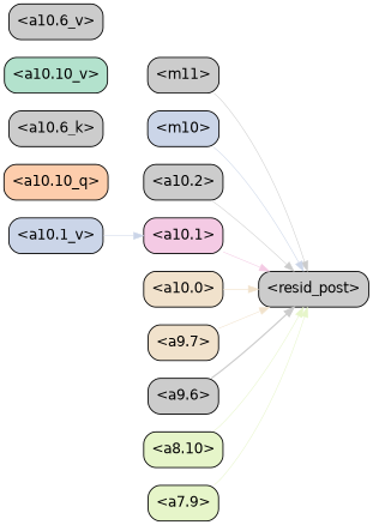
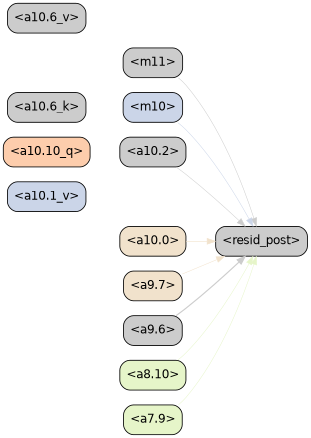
  strict digraph {
    rankdir=LR
    splines=true
    node [color=black fillcolor="#cccccc" fontname=Helvetica shape=box style="filled, rounded"]
    edge [color="#cccccc" penwidth=0.6]
    "<m11>"
    "<resid_post>"
    "<m10>" [fillcolor="#cbd5e8"]
    "<a10.2>"
-   "<a10.1>" [fillcolor="#f4cae4"]
    "<a10.0>" [fillcolor="#f1e2cc"]
    "<a9.7>" [fillcolor="#f1e2cc"]
    "<a9.6>"
    "<a8.10>" [fillcolor="#e6f5c9"]
    "<a7.9>" [fillcolor="#e6f5c9"]
    "<a10.10_q>" [fillcolor="#fdcdac"]
    "<a10.6_k>"
-   "<a10.10_v>" [fillcolor="#b3e2cd"]
    "<a10.6_v>"
    "<a10.1_v>" [fillcolor="#cbd5e8"]
    "<m11>" -> "<resid_post>"
    "<m10>" -> "<resid_post>" [color="#cbd5e8"]
    "<a10.2>" -> "<resid_post>"
-   "<a10.1>" -> "<resid_post>" [color="#f4cae4"]
    "<a10.0>" -> "<resid_post>" [color="#f1e2cc" penwidth=0.7362499237060547]
    "<a9.7>" -> "<resid_post>" [color="#f1e2cc"]
    "<a9.6>" -> "<resid_post>" [penwidth=1.3750720024108887]
    "<a8.10>" -> "<resid_post>" [color="#e6f5c9"]
    "<a7.9>" -> "<resid_post>" [color="#e6f5c9"]
-   "<a10.1_v>" -> "<a10.1>" [color="#cbd5e8"]
  }
